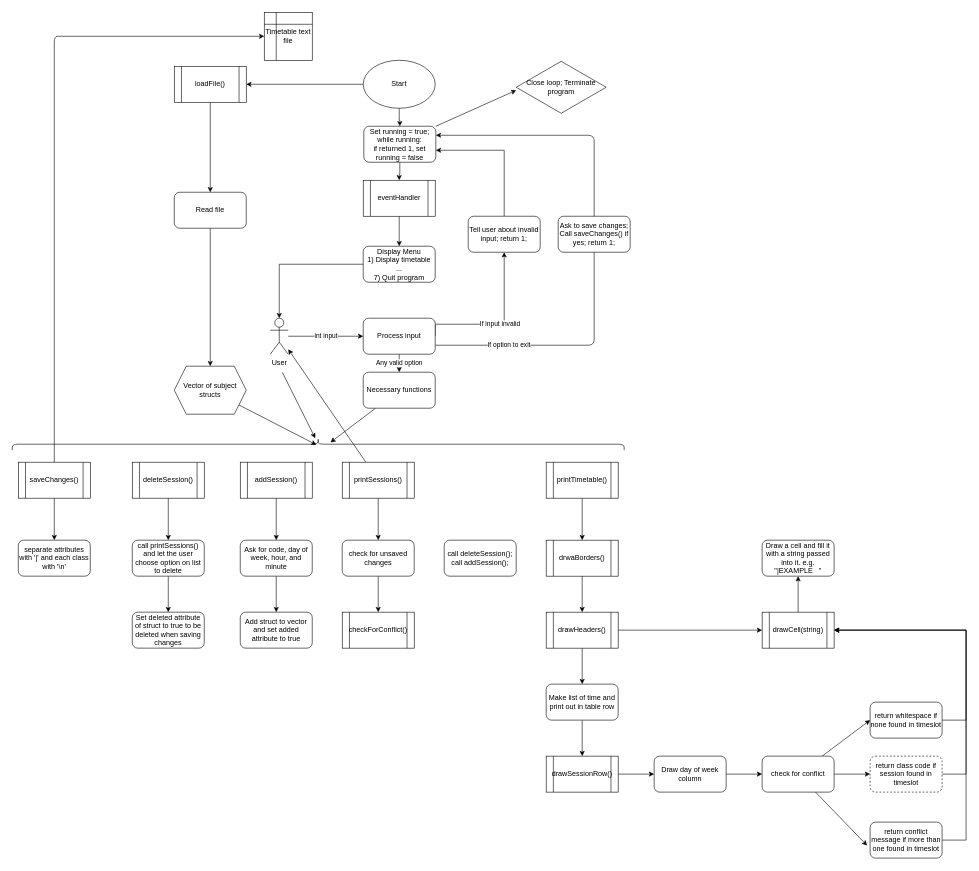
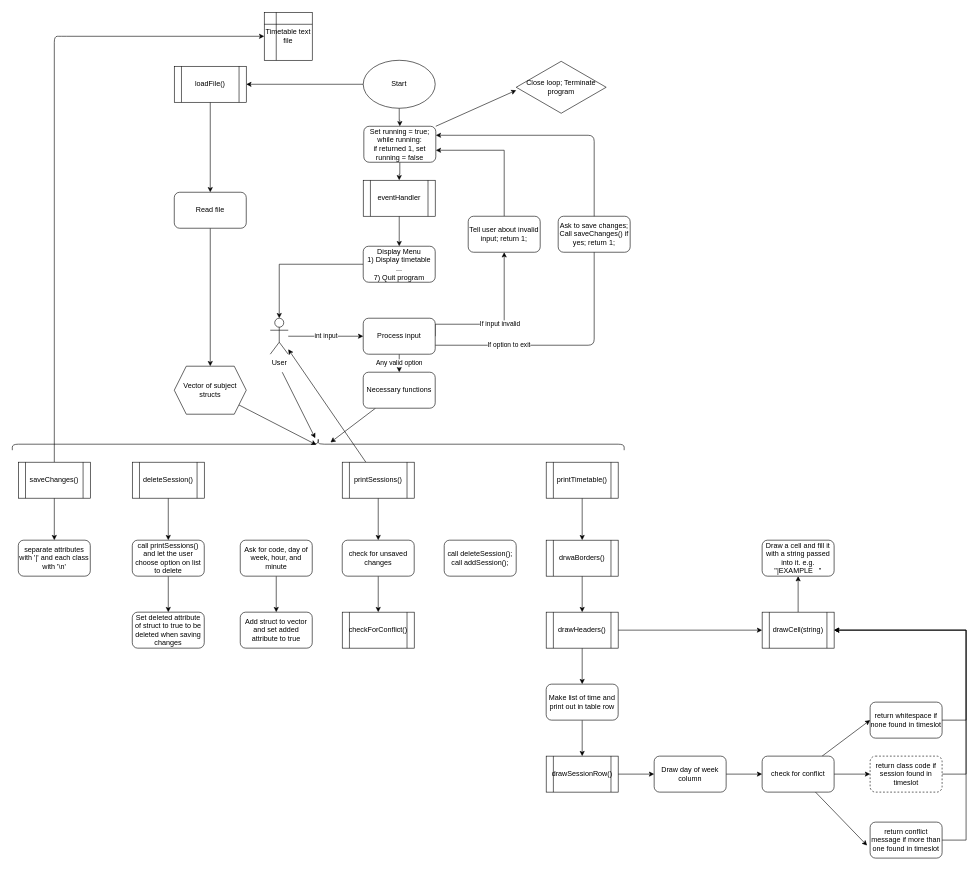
  <mxCell id="0" />
  <mxCell id="1" parent="0" />
  <mxCell id="2" value="" style="edgeStyle=orthogonalEdgeStyle;rounded=0;orthogonalLoop=1;jettySize=auto;html=1;" parent="1" source="4" target="14" edge="1"><mxGeometry relative="1" as="geometry" /></mxCell>
  <mxCell id="3" style="edgeStyle=none;html=1;entryX=1;entryY=0.5;entryDx=0;entryDy=0;" parent="1" source="4" target="24" edge="1"><mxGeometry relative="1" as="geometry" /></mxCell>
  <mxCell id="4" value="Start" style="ellipse;whiteSpace=wrap;html=1;" parent="1" vertex="1"><mxGeometry x="605" y="100" width="120" height="80" as="geometry" /></mxCell>
  <mxCell id="5" value="" style="edgeStyle=orthogonalEdgeStyle;rounded=0;orthogonalLoop=1;jettySize=auto;html=1;" parent="1" source="6" target="8" edge="1"><mxGeometry relative="1" as="geometry" /></mxCell>
  <mxCell id="6" value="eventHandler" style="shape=process;whiteSpace=wrap;html=1;backgroundOutline=1;" parent="1" vertex="1"><mxGeometry x="605" y="300" width="120" height="60" as="geometry" /></mxCell>
  <mxCell id="7" value="" style="edgeStyle=orthogonalEdgeStyle;rounded=0;orthogonalLoop=1;jettySize=auto;html=1;" parent="1" source="8" target="11" edge="1"><mxGeometry relative="1" as="geometry" /></mxCell>
  <mxCell id="8" value="Display Menu&lt;br&gt;1) Display timetable&lt;br&gt;...&lt;br&gt;7) Quit program" style="rounded=1;whiteSpace=wrap;html=1;" parent="1" vertex="1"><mxGeometry x="605" y="410" width="120" height="60" as="geometry" /></mxCell>
  <mxCell id="9" value="int input" style="edgeStyle=orthogonalEdgeStyle;rounded=0;orthogonalLoop=1;jettySize=auto;html=1;" parent="1" source="11" target="18" edge="1"><mxGeometry relative="1" as="geometry" /></mxCell>
  <mxCell id="10" style="edgeStyle=none;html=1;" parent="1" target="44" edge="1"><mxGeometry relative="1" as="geometry"><mxPoint x="470" y="620" as="sourcePoint" /></mxGeometry></mxCell>
  <mxCell id="11" value="User" style="shape=umlActor;verticalLabelPosition=bottom;verticalAlign=top;html=1;outlineConnect=0;" parent="1" vertex="1"><mxGeometry x="450" y="530" width="30" height="60" as="geometry" /></mxCell>
  <mxCell id="12" value="" style="edgeStyle=orthogonalEdgeStyle;rounded=0;orthogonalLoop=1;jettySize=auto;html=1;" parent="1" source="14" target="6" edge="1"><mxGeometry relative="1" as="geometry" /></mxCell>
  <mxCell id="13" style="edgeStyle=none;html=1;exitX=1;exitY=0;exitDx=0;exitDy=0;" parent="1" source="14" edge="1"><mxGeometry relative="1" as="geometry"><mxPoint x="860" y="150" as="targetPoint" /></mxGeometry></mxCell>
  <mxCell id="14" value="Set running = true;&lt;br&gt;while running:&lt;br&gt;if returned 1, set running = false" style="rounded=1;whiteSpace=wrap;html=1;" parent="1" vertex="1"><mxGeometry x="606" y="210" width="120" height="60" as="geometry" /></mxCell>
  <mxCell id="15" value="If input invalid" style="edgeStyle=orthogonalEdgeStyle;rounded=0;orthogonalLoop=1;jettySize=auto;html=1;exitX=1;exitY=0.5;exitDx=0;exitDy=0;entryX=0.5;entryY=1;entryDx=0;entryDy=0;" parent="1" source="18" target="20" edge="1"><mxGeometry relative="1" as="geometry"><mxPoint x="840" y="480" as="targetPoint" /><Array as="points"><mxPoint x="725" y="540" /><mxPoint x="840" y="540" /></Array></mxGeometry></mxCell>
  <mxCell id="16" value="Any valid option" style="edgeStyle=orthogonalEdgeStyle;rounded=0;orthogonalLoop=1;jettySize=auto;html=1;" parent="1" source="18" target="22" edge="1"><mxGeometry relative="1" as="geometry" /></mxCell>
  <mxCell id="17" value="If option to exit" style="edgeStyle=none;html=1;entryX=1;entryY=0.25;entryDx=0;entryDy=0;exitX=1;exitY=0.75;exitDx=0;exitDy=0;" parent="1" source="18" target="14" edge="1"><mxGeometry x="-0.719" relative="1" as="geometry"><mxPoint x="930" y="560" as="targetPoint" /><Array as="points"><mxPoint x="990" y="575" /><mxPoint x="990" y="225" /></Array><mxPoint as="offset" /></mxGeometry></mxCell>
  <mxCell id="18" value="Process input" style="rounded=1;whiteSpace=wrap;html=1;" parent="1" vertex="1"><mxGeometry x="605" y="530" width="120" height="60" as="geometry" /></mxCell>
  <mxCell id="19" style="edgeStyle=orthogonalEdgeStyle;rounded=0;orthogonalLoop=1;jettySize=auto;html=1;" parent="1" source="20" edge="1"><mxGeometry relative="1" as="geometry"><mxPoint x="726" y="250" as="targetPoint" /><Array as="points"><mxPoint x="840" y="250" /><mxPoint x="726" y="250" /></Array></mxGeometry></mxCell>
  <mxCell id="20" value="Tell user about invalid input; return 1;" style="rounded=1;whiteSpace=wrap;html=1;" parent="1" vertex="1"><mxGeometry x="780" y="360" width="120" height="60" as="geometry" /></mxCell>
  <mxCell id="21" style="edgeStyle=none;html=1;entryX=0.35;entryY=0.52;entryDx=0;entryDy=0;entryPerimeter=0;" parent="1" source="22" target="44" edge="1"><mxGeometry relative="1" as="geometry" /></mxCell>
  <mxCell id="22" value="Necessary functions" style="rounded=1;whiteSpace=wrap;html=1;" parent="1" vertex="1"><mxGeometry x="605" y="620" width="120" height="60" as="geometry" /></mxCell>
  <mxCell id="23" value="" style="edgeStyle=none;html=1;" parent="1" source="24" target="26" edge="1"><mxGeometry relative="1" as="geometry" /></mxCell>
  <mxCell id="24" value="loadFile()" style="shape=process;whiteSpace=wrap;html=1;backgroundOutline=1;" parent="1" vertex="1"><mxGeometry x="290" y="110" width="120" height="60" as="geometry" /></mxCell>
  <mxCell id="25" style="edgeStyle=none;html=1;" parent="1" source="26" target="29" edge="1"><mxGeometry relative="1" as="geometry" /></mxCell>
  <mxCell id="26" value="Read file" style="rounded=1;whiteSpace=wrap;html=1;" parent="1" vertex="1"><mxGeometry x="290" y="320" width="120" height="60" as="geometry" /></mxCell>
  <mxCell id="27" value="Timetable text file" style="shape=internalStorage;whiteSpace=wrap;html=1;backgroundOutline=1;" parent="1" vertex="1"><mxGeometry x="440" width="80" height="80" as="geometry" y="20" /></mxCell>
  <mxCell id="28" style="edgeStyle=none;html=1;entryX=0.55;entryY=0.497;entryDx=0;entryDy=0;entryPerimeter=0;" parent="1" source="29" target="44" edge="1"><mxGeometry relative="1" as="geometry" /></mxCell>
  <mxCell id="29" value="Vector of subject structs" style="shape=hexagon;perimeter=hexagonPerimeter2;whiteSpace=wrap;html=1;fixedSize=1;" parent="1" vertex="1"><mxGeometry x="290" y="610" width="120" height="80" as="geometry" /></mxCell>
  <mxCell id="30" style="edgeStyle=none;html=1;" parent="1" source="32" target="11" edge="1"><mxGeometry relative="1" as="geometry" /></mxCell>
  <mxCell id="31" value="" style="edgeStyle=none;html=1;" parent="1" source="32" target="74" edge="1"><mxGeometry relative="1" as="geometry" /></mxCell>
  <mxCell id="32" value="printSessions()" style="shape=process;whiteSpace=wrap;html=1;backgroundOutline=1;" parent="1" vertex="1"><mxGeometry x="570" y="770" width="120" height="60" as="geometry" /></mxCell>
- <mxCell id="33" style="edgeStyle=none;html=1;" parent="1" source="34" target="41" edge="1"><mxGeometry relative="1" as="geometry" /></mxCell>
- <mxCell id="34" value="addSession()" style="shape=process;whiteSpace=wrap;html=1;backgroundOutline=1;" parent="1" vertex="1"><mxGeometry x="400" y="770" width="120" height="60" as="geometry" /></mxCell>
  <mxCell id="35" style="edgeStyle=none;html=1;entryX=0;entryY=0.5;entryDx=0;entryDy=0;" parent="1" source="37" target="27" edge="1"><mxGeometry relative="1" as="geometry"><Array as="points"><mxPoint x="90" y="60" /><mxPoint x="100" y="60" /></Array></mxGeometry></mxCell>
  <mxCell id="36" value="" style="edgeStyle=none;html=1;" parent="1" source="37" target="75" edge="1"><mxGeometry relative="1" as="geometry" /></mxCell>
  <mxCell id="37" value="saveChanges()" style="shape=process;whiteSpace=wrap;html=1;backgroundOutline=1;" parent="1" vertex="1"><mxGeometry x="30" y="770" width="120" height="60" as="geometry" /></mxCell>
  <mxCell id="38" value="" style="edgeStyle=none;html=1;" parent="1" source="39" target="50" edge="1"><mxGeometry relative="1" as="geometry" /></mxCell>
  <mxCell id="39" value="deleteSession()" style="shape=process;whiteSpace=wrap;html=1;backgroundOutline=1;" parent="1" vertex="1"><mxGeometry x="220" y="770" width="120" height="60" as="geometry" /></mxCell>
  <mxCell id="40" value="" style="edgeStyle=none;html=1;" parent="1" source="41" target="51" edge="1"><mxGeometry relative="1" as="geometry" /></mxCell>
  <mxCell id="41" value="Ask for code, day of week, hour, and minute" style="rounded=1;whiteSpace=wrap;html=1;" parent="1" vertex="1"><mxGeometry x="400" y="900" width="120" height="60" as="geometry" /></mxCell>
  <mxCell id="42" value="" style="edgeStyle=none;html=1;" parent="1" source="43" target="56" edge="1"><mxGeometry relative="1" as="geometry" /></mxCell>
  <mxCell id="43" value="printTimetable()" style="shape=process;whiteSpace=wrap;html=1;backgroundOutline=1;" parent="1" vertex="1"><mxGeometry x="910" y="770" width="120" height="60" as="geometry" /></mxCell>
  <mxCell id="44" value="" style="shape=curlyBracket;whiteSpace=wrap;html=1;rounded=1;flipH=1;direction=south;" parent="1" vertex="1"><mxGeometry x="20" y="730" width="1020" height="20" as="geometry" /></mxCell>
  <mxCell id="45" value="Ask to save changes;&lt;br&gt;Call saveChanges() if yes; return 1;" style="rounded=1;whiteSpace=wrap;html=1;" parent="1" vertex="1"><mxGeometry x="930" y="360" width="120" height="60" as="geometry" /></mxCell>
  <mxCell id="46" value="Close loop; Terminate program" style="html=1;whiteSpace=wrap;aspect=fixed;shape=isoRectangle;" parent="1" vertex="1"><mxGeometry x="860" y="100" width="150" height="90" as="geometry" /></mxCell>
  <mxCell id="47" value="call deleteSession();&lt;br&gt;call addSession();" style="rounded=1;whiteSpace=wrap;html=1;" parent="1" vertex="1"><mxGeometry x="740" y="900" width="120" height="60" as="geometry" /></mxCell>
  <mxCell id="48" value="Set deleted attribute of struct to true to be deleted when saving changes" style="rounded=1;whiteSpace=wrap;html=1;" parent="1" vertex="1"><mxGeometry x="220" y="1020" width="120" height="60" as="geometry" /></mxCell>
  <mxCell id="49" value="" style="edgeStyle=none;html=1;" parent="1" source="50" target="48" edge="1"><mxGeometry relative="1" as="geometry" /></mxCell>
  <mxCell id="50" value="call printSessions() and let the user choose option on list to delete" style="rounded=1;whiteSpace=wrap;html=1;" parent="1" vertex="1"><mxGeometry x="220" y="900" width="120" height="60" as="geometry" /></mxCell>
  <mxCell id="51" value="Add struct to vector and set added attribute to true" style="rounded=1;whiteSpace=wrap;html=1;" parent="1" vertex="1"><mxGeometry x="400" y="1020" width="120" height="60" as="geometry" /></mxCell>
  <mxCell id="52" value="" style="edgeStyle=none;html=1;" parent="1" source="54" target="58" edge="1"><mxGeometry relative="1" as="geometry" /></mxCell>
  <mxCell id="53" style="edgeStyle=orthogonalEdgeStyle;rounded=0;orthogonalLoop=1;jettySize=auto;html=1;" parent="1" source="54" target="78" edge="1"><mxGeometry relative="1" as="geometry" /></mxCell>
  <mxCell id="54" value="drawHeaders()" style="shape=process;whiteSpace=wrap;html=1;backgroundOutline=1;" parent="1" vertex="1"><mxGeometry x="910" y="1020" width="120" height="60" as="geometry" /></mxCell>
  <mxCell id="55" value="" style="edgeStyle=none;html=1;" parent="1" source="56" target="54" edge="1"><mxGeometry relative="1" as="geometry" /></mxCell>
  <mxCell id="56" value="drwaBorders()" style="shape=process;whiteSpace=wrap;html=1;backgroundOutline=1;" parent="1" vertex="1"><mxGeometry x="910" y="900" width="120" height="60" as="geometry" /></mxCell>
  <mxCell id="57" value="" style="edgeStyle=none;html=1;" parent="1" source="58" target="60" edge="1"><mxGeometry relative="1" as="geometry" /></mxCell>
  <mxCell id="58" value="Make list of time and print out in table row" style="rounded=1;whiteSpace=wrap;html=1;" parent="1" vertex="1"><mxGeometry x="910" y="1140" width="120" height="60" as="geometry" /></mxCell>
  <mxCell id="59" value="" style="edgeStyle=none;html=1;" parent="1" source="60" target="62" edge="1"><mxGeometry relative="1" as="geometry" /></mxCell>
  <mxCell id="60" value="drawSessionRow()" style="shape=process;whiteSpace=wrap;html=1;backgroundOutline=1;" parent="1" vertex="1"><mxGeometry x="910" y="1260" width="120" height="60" as="geometry" /></mxCell>
  <mxCell id="61" value="" style="edgeStyle=none;html=1;" parent="1" source="62" target="66" edge="1"><mxGeometry relative="1" as="geometry" /></mxCell>
  <mxCell id="62" value="Draw day of week column" style="rounded=1;whiteSpace=wrap;html=1;" parent="1" vertex="1"><mxGeometry x="1090" y="1260" width="120" height="60" as="geometry" /></mxCell>
  <mxCell id="63" style="edgeStyle=none;html=1;entryX=0;entryY=0.5;entryDx=0;entryDy=0;" parent="1" source="66" target="68" edge="1"><mxGeometry relative="1" as="geometry" /></mxCell>
  <mxCell id="64" value="" style="edgeStyle=none;html=1;" parent="1" source="66" target="70" edge="1"><mxGeometry relative="1" as="geometry" /></mxCell>
  <mxCell id="65" style="edgeStyle=none;html=1;entryX=-0.042;entryY=0.65;entryDx=0;entryDy=0;entryPerimeter=0;" parent="1" source="66" target="72" edge="1"><mxGeometry relative="1" as="geometry" /></mxCell>
  <mxCell id="66" value="check for conflict" style="rounded=1;whiteSpace=wrap;html=1;" parent="1" vertex="1"><mxGeometry x="1270" y="1260" width="120" height="60" as="geometry" /></mxCell>
  <mxCell id="67" style="edgeStyle=orthogonalEdgeStyle;rounded=0;orthogonalLoop=1;jettySize=auto;html=1;entryX=1;entryY=0.5;entryDx=0;entryDy=0;" parent="1" source="68" target="78" edge="1"><mxGeometry relative="1" as="geometry"><Array as="points"><mxPoint x="1610" y="1200" /><mxPoint x="1610" y="1050" /></Array></mxGeometry></mxCell>
  <mxCell id="68" value="return whitespace if none found in timeslot" style="rounded=1;whiteSpace=wrap;html=1;" parent="1" vertex="1"><mxGeometry x="1450" y="1170" width="120" height="60" as="geometry" /></mxCell>
  <mxCell id="69" style="edgeStyle=orthogonalEdgeStyle;rounded=0;orthogonalLoop=1;jettySize=auto;html=1;entryX=1;entryY=0.5;entryDx=0;entryDy=0;" parent="1" source="70" target="78" edge="1"><mxGeometry relative="1" as="geometry"><mxPoint x="1420" y="1050" as="targetPoint" /><Array as="points"><mxPoint x="1610" y="1290" /><mxPoint x="1610" y="1050" /></Array></mxGeometry></mxCell>
  <mxCell id="70" value="return class code if session found in timeslot" style="rounded=1;whiteSpace=wrap;html=1;dashed=1;" parent="1" vertex="1"><mxGeometry x="1450" y="1260" width="120" height="60" as="geometry" /></mxCell>
  <mxCell id="71" style="edgeStyle=orthogonalEdgeStyle;rounded=0;orthogonalLoop=1;jettySize=auto;html=1;entryX=1;entryY=0.5;entryDx=0;entryDy=0;" parent="1" source="72" target="78" edge="1"><mxGeometry relative="1" as="geometry"><Array as="points"><mxPoint x="1610" y="1400" /><mxPoint x="1610" y="1050" /></Array></mxGeometry></mxCell>
  <mxCell id="72" value="return conflict message if more than one found in timeslot" style="rounded=1;whiteSpace=wrap;html=1;" parent="1" vertex="1"><mxGeometry x="1450" y="1370" width="120" height="60" as="geometry" /></mxCell>
  <mxCell id="73" value="" style="edgeStyle=none;html=1;" parent="1" source="74" target="76" edge="1"><mxGeometry relative="1" as="geometry" /></mxCell>
  <mxCell id="74" value="check for unsaved changes" style="rounded=1;whiteSpace=wrap;html=1;" parent="1" vertex="1"><mxGeometry x="570" y="900" width="120" height="60" as="geometry" /></mxCell>
  <mxCell id="75" value="separate attributes with '|' and each class with '\n'" style="rounded=1;whiteSpace=wrap;html=1;" parent="1" vertex="1"><mxGeometry x="30" y="900" width="120" height="60" as="geometry" /></mxCell>
  <mxCell id="76" value="checkForConflict()" style="shape=process;whiteSpace=wrap;html=1;backgroundOutline=1;" parent="1" vertex="1"><mxGeometry x="570" y="1020" width="120" height="60" as="geometry" /></mxCell>
  <mxCell id="77" value="" style="edgeStyle=orthogonalEdgeStyle;rounded=0;orthogonalLoop=1;jettySize=auto;html=1;" parent="1" source="78" target="79" edge="1"><mxGeometry relative="1" as="geometry" /></mxCell>
  <mxCell id="78" value="drawCell(string)" style="shape=process;whiteSpace=wrap;html=1;backgroundOutline=1;" parent="1" vertex="1"><mxGeometry x="1270" y="1020" width="120" height="60" as="geometry" /></mxCell>
  <mxCell id="79" value="Draw a cell and fill it with a string passed into it. e.g. &quot;|EXAMPLE&amp;nbsp; &amp;nbsp;&quot;" style="rounded=1;whiteSpace=wrap;html=1;" parent="1" vertex="1"><mxGeometry x="1270" y="900" width="120" height="60" as="geometry" /></mxCell>
